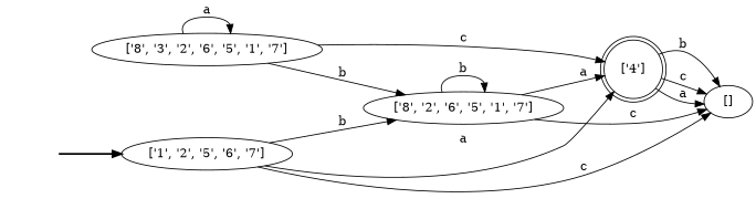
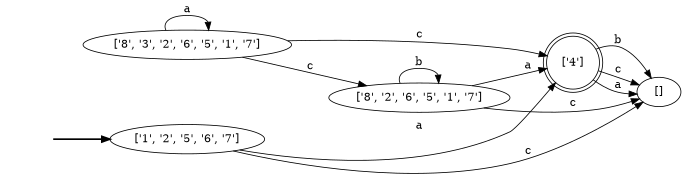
  digraph {
    rankdir=LR
    fake [style=invisible]
    "['1', '2', '5', '6', '7']" [root=true]
    "['4']" [shape=doublecircle]
    "[]"
    "['8', '2', '6', '5', '1', '7']"
    "['8', '3', '2', '6', '5', '1', '7']"
    fake -> "['1', '2', '5', '6', '7']" [style=bold]
    "['1', '2', '5', '6', '7']" -> "['4']" [label=a]
    "['1', '2', '5', '6', '7']" -> "[]" [label=c]
-   "['1', '2', '5', '6', '7']" -> "['8', '2', '6', '5', '1', '7']" [label=b]
    "['4']" -> "[]" [label=a]
    "['4']" -> "[]" [label=b]
    "['4']" -> "[]" [label=c]
    "['8', '2', '6', '5', '1', '7']" -> "['4']" [label=a]
    "['8', '2', '6', '5', '1', '7']" -> "[]" [label=c]
    "['8', '2', '6', '5', '1', '7']" -> "['8', '2', '6', '5', '1', '7']" [label=b]
    "['8', '3', '2', '6', '5', '1', '7']" -> "['4']" [label=c]
-   "['8', '3', '2', '6', '5', '1', '7']" -> "['8', '2', '6', '5', '1', '7']" [label=b]
+   "['8', '3', '2', '6', '5', '1', '7']" -> "['8', '2', '6', '5', '1', '7']" [label=c]
    "['8', '3', '2', '6', '5', '1', '7']" -> "['8', '3', '2', '6', '5', '1', '7']" [label=a]
  }
